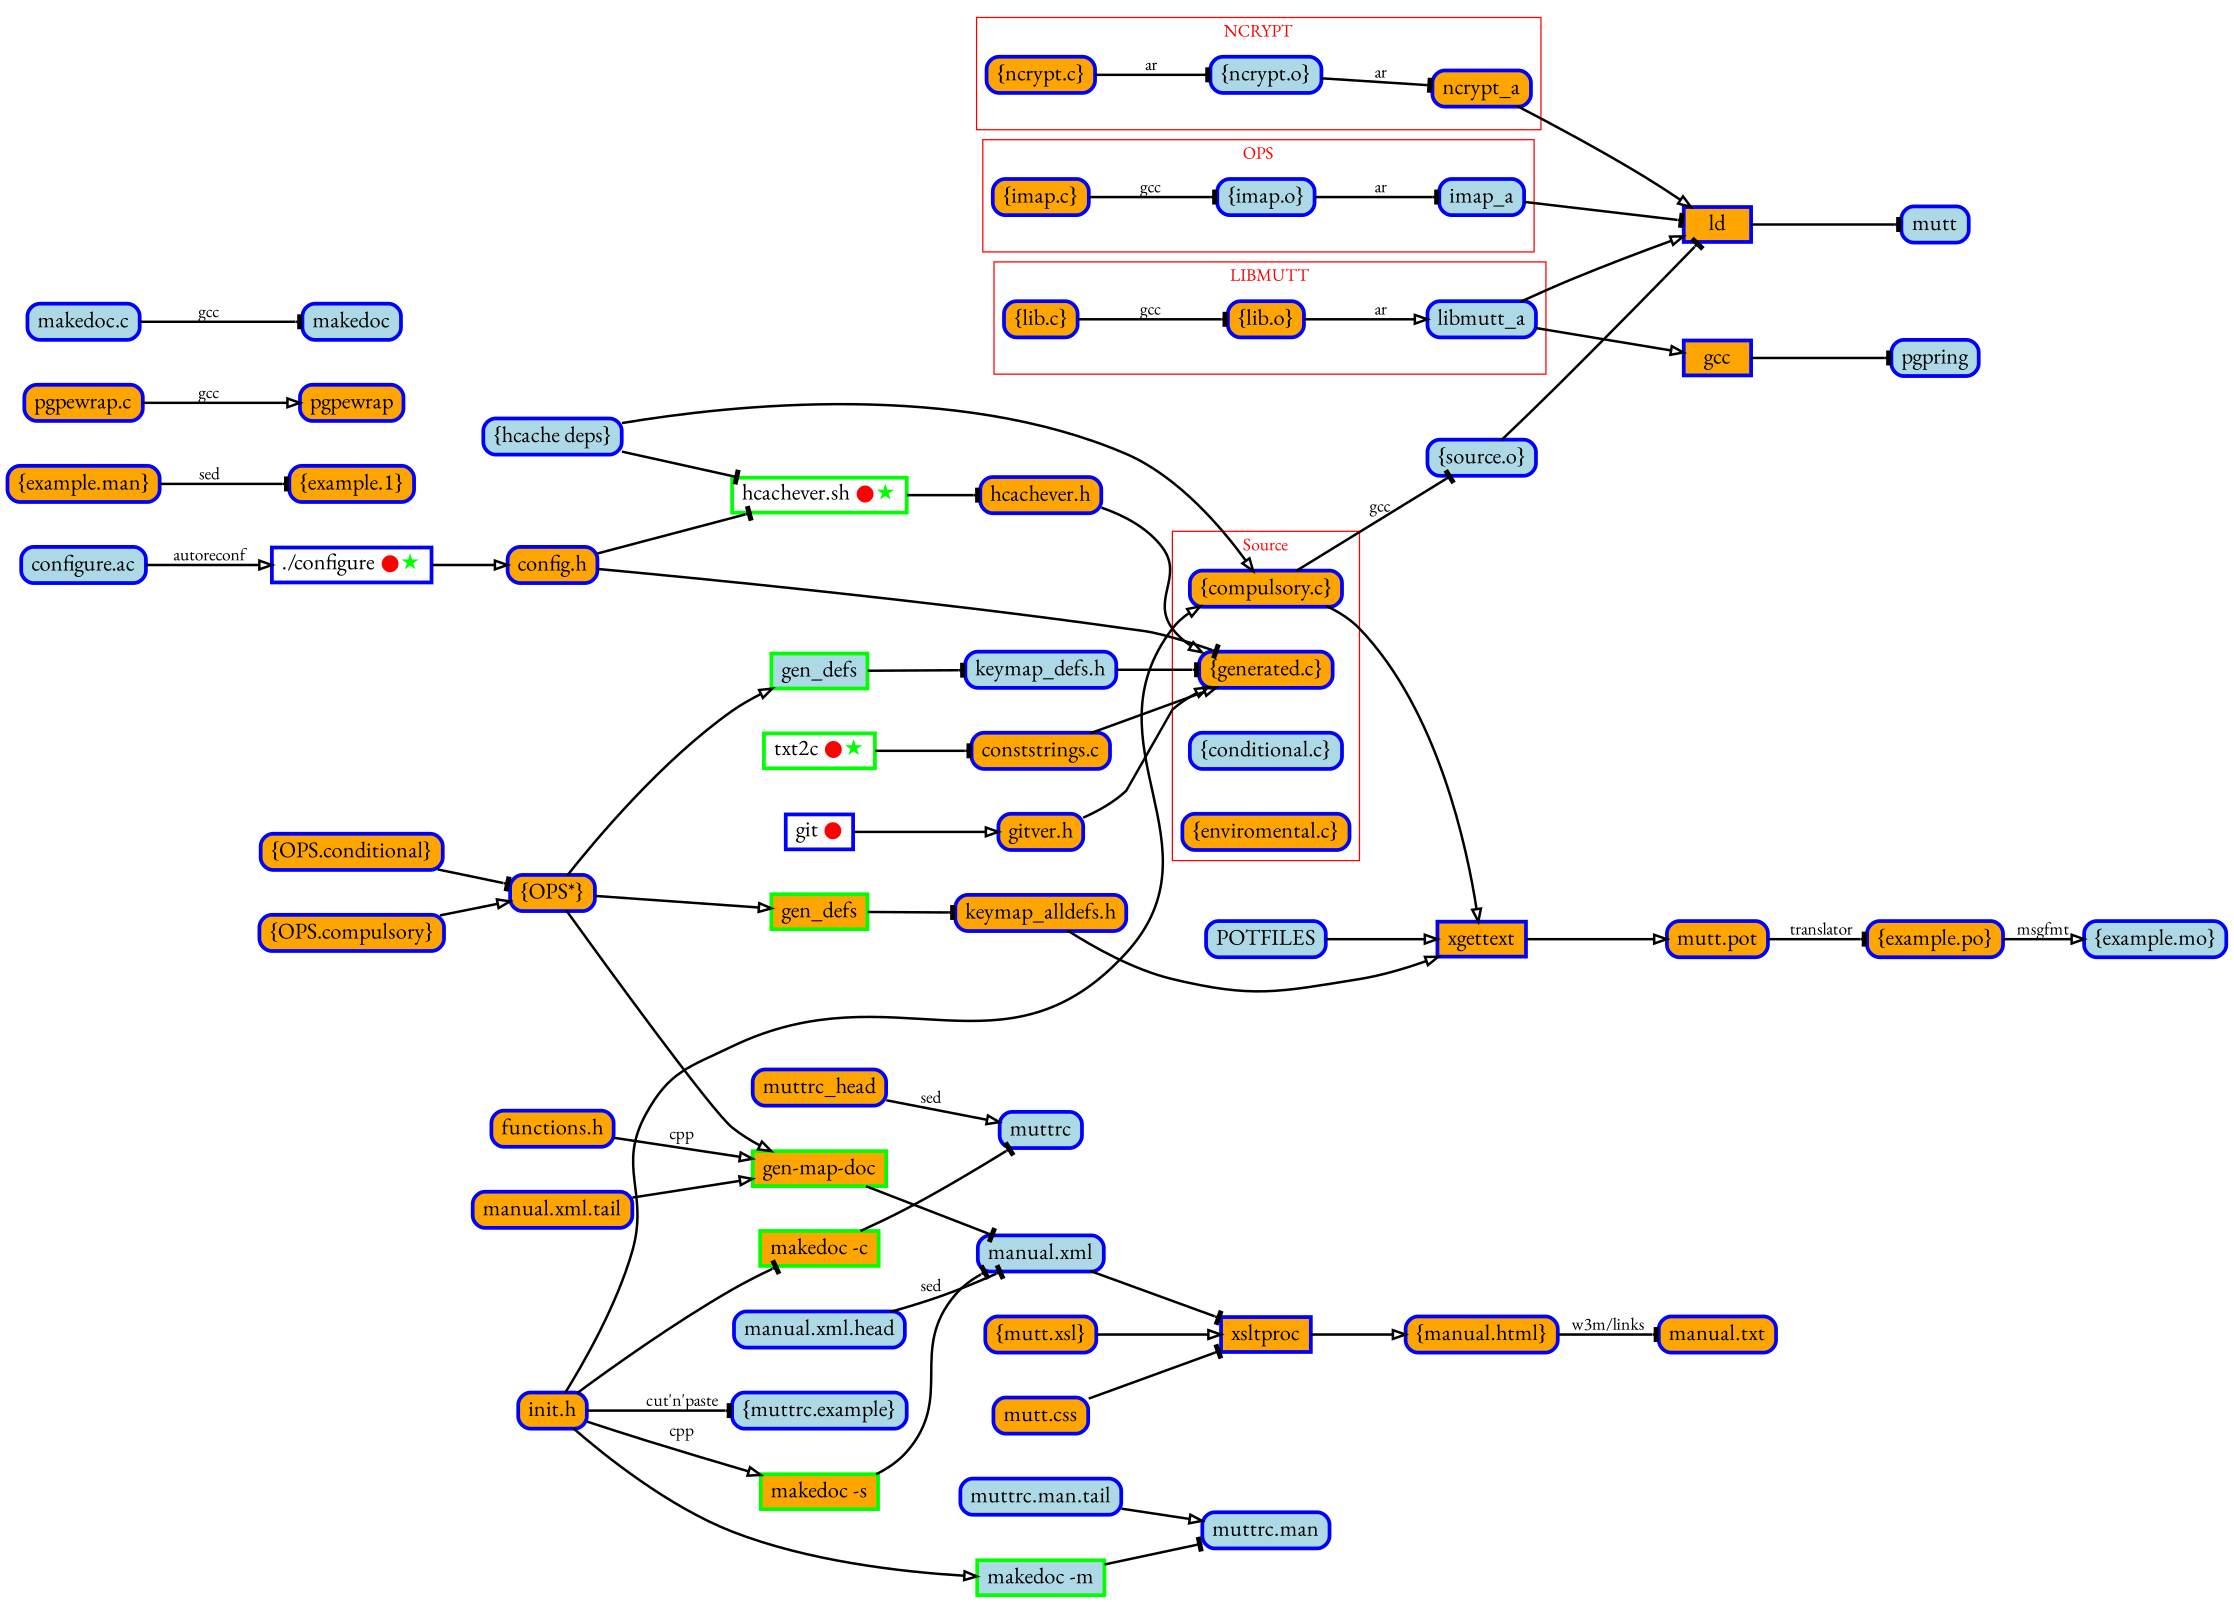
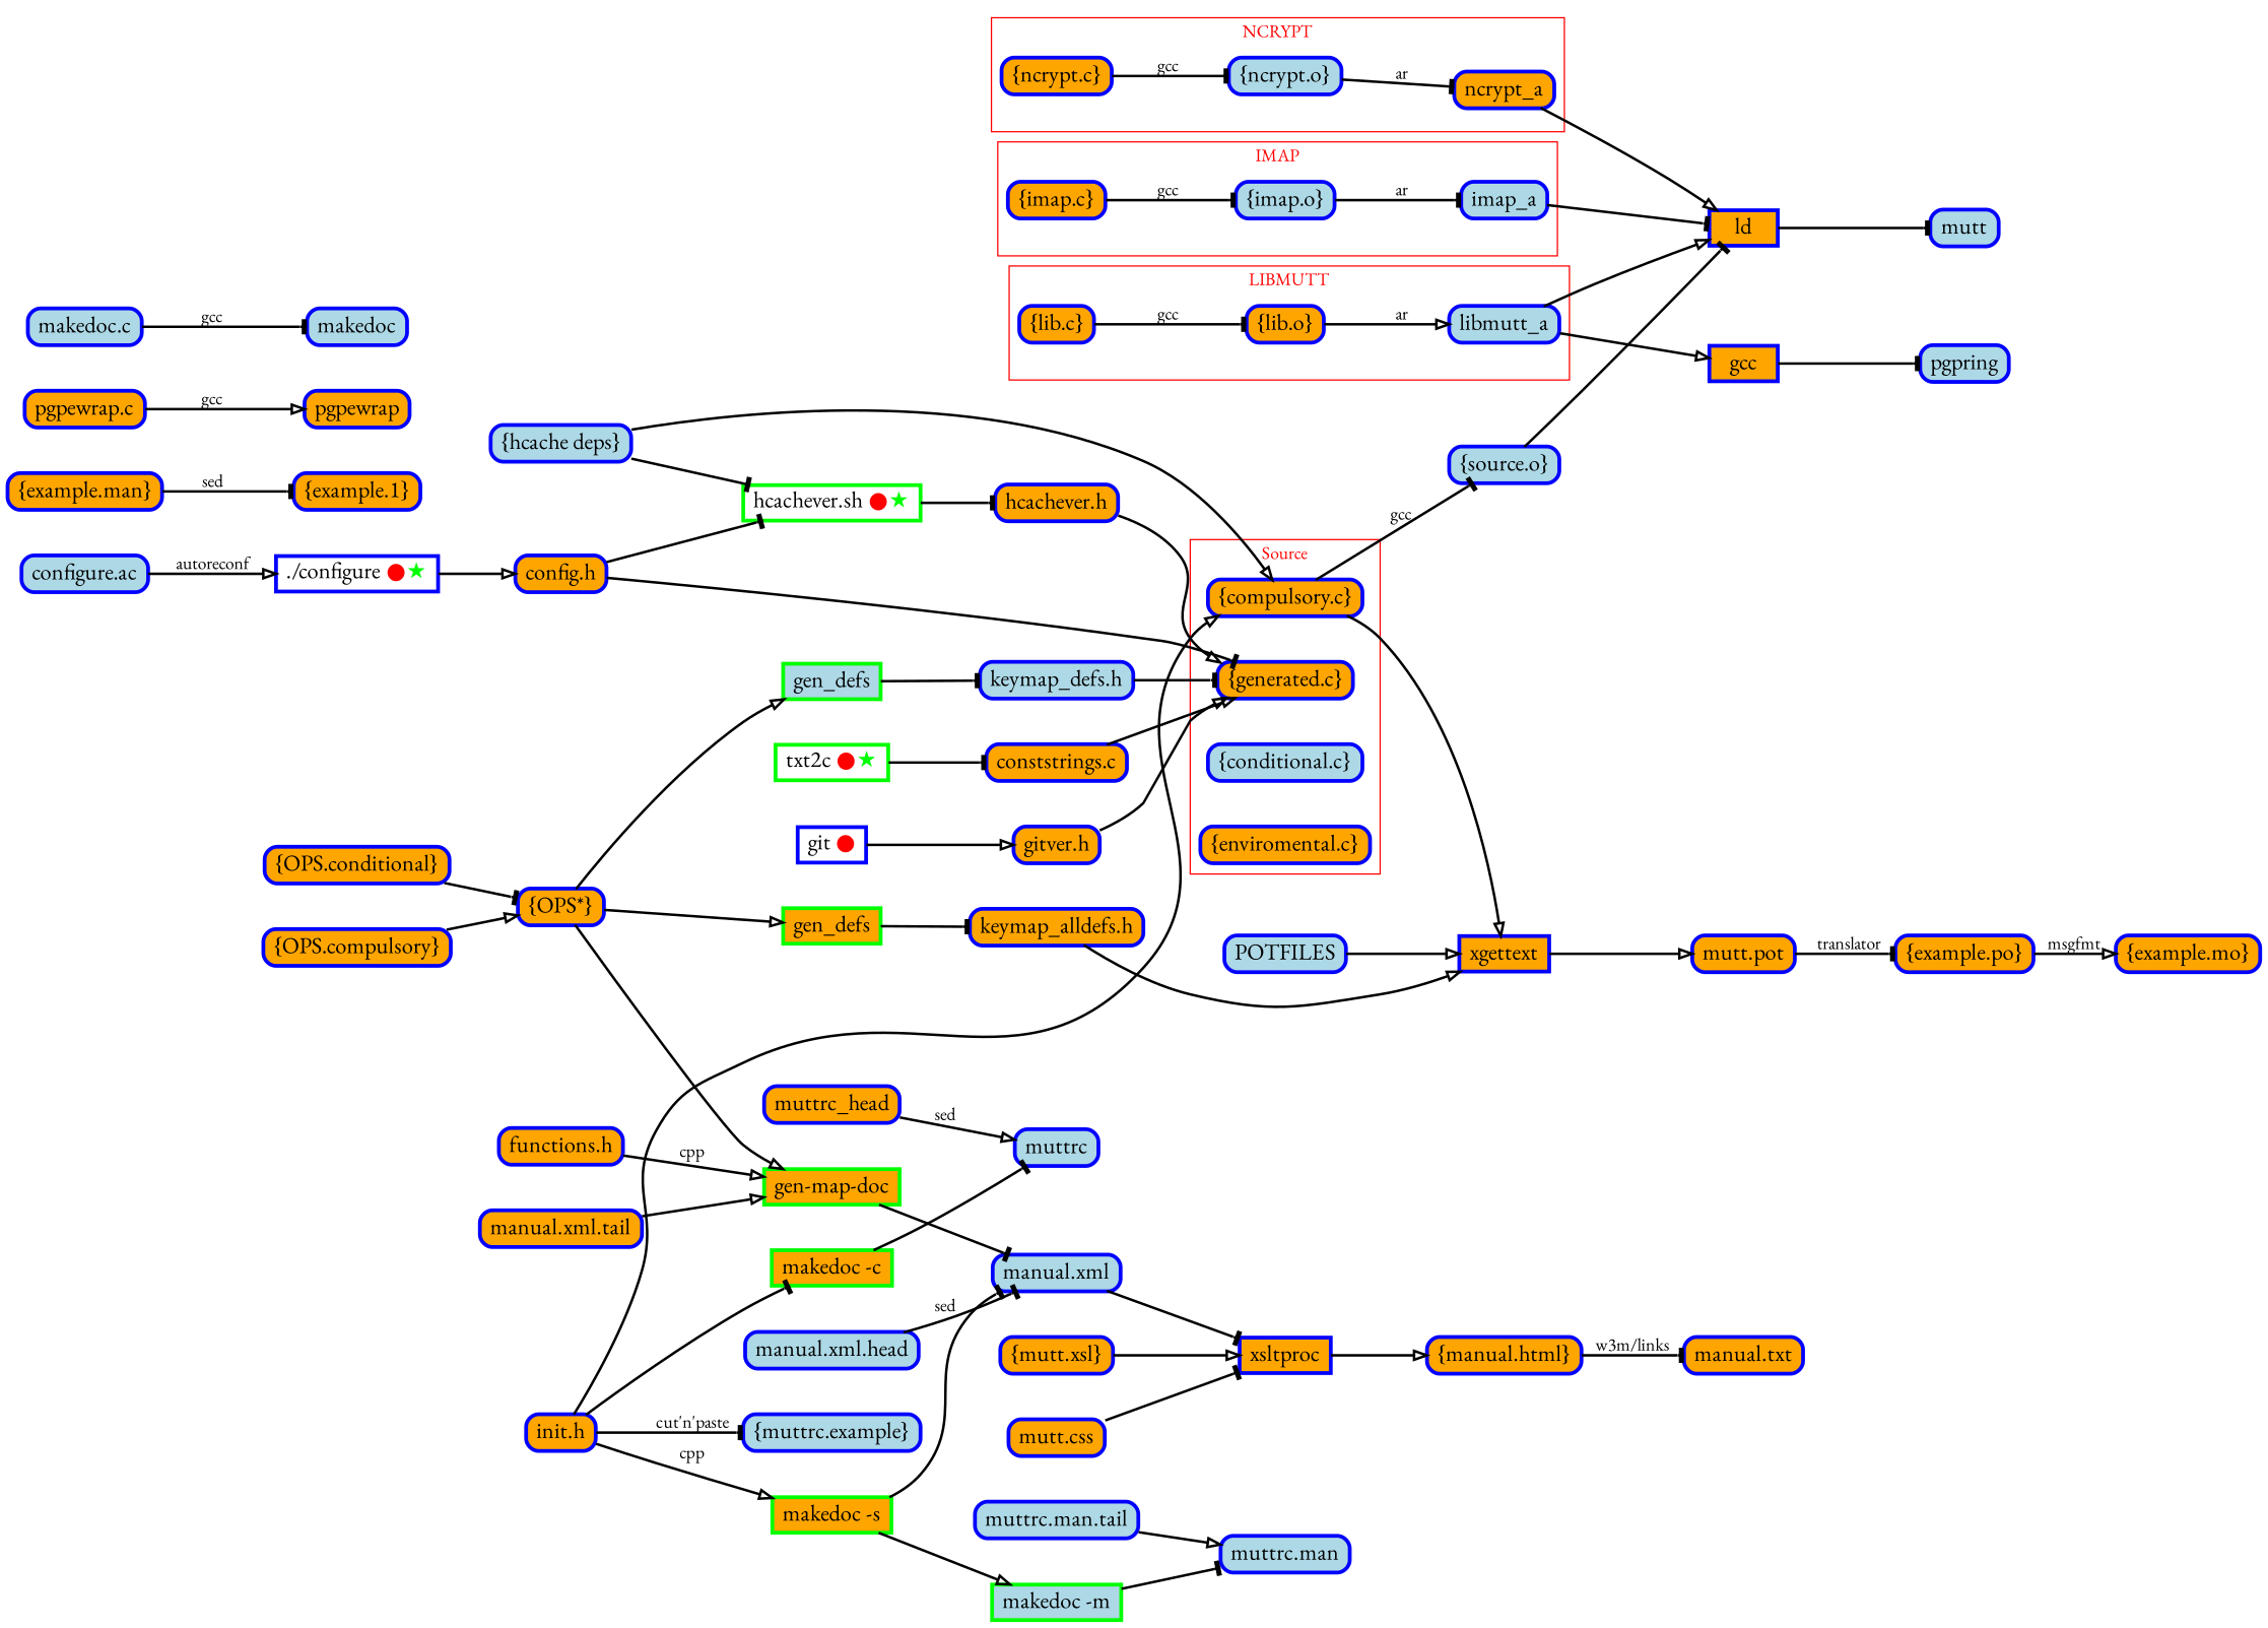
  digraph {
    fontname="EB Garamond"
    nodesep=0.5
    rankdir=LR
    ranksep=0.3
    node [color=blue fillcolor=orange fontcolor=black fontname="EB Garamond" fontsize=18 penwidth=3.0 shape=Mrecord style="solid,filled"]
    edge [arrowhead=tee arrowsize=1.0 color="#000000" fontname="EB Garamond" penwidth=2.0 style=bold]
    n1 [height=0.2 label="\{lib.c\}"]
    n2 [height=0.2 label="\{lib.o\}"]
    libmutt_a [fillcolor=lightblue height=0.2]
    n4 [height=0.2 label="\{imap.c\}"]
    n5 [fillcolor=lightblue height=0.2 label="\{imap.o\}"]
    imap_a [fillcolor=lightblue height=0.2]
    n7 [height=0.2 label="\{ncrypt.c\}"]
    n8 [fillcolor=lightblue height=0.2 label="\{ncrypt.o\}"]
    ncrypt_a [height=0.2]
    n10 [height=0.2 label="\{compulsory.c\}"]
    n11 [height=0.2 label="\{generated.c\}"]
    n12 [fillcolor=lightblue height=0.2 label="\{conditional.c\}"]
    n13 [height=0.2 label="\{enviromental.c\}"]
    n14 [height=0.2 label=ld shape=box]
    n15 [height=0.2 label=gcc shape=box]
    n16 [height=0.2 label=xgettext shape=box]
    n17 [fillcolor=lightblue height=0.2 label="\{source.o\}"]
    n18 [height=0.2 label="\{OPS.compulsory\}"]
    n19 [height=0.2 label="\{OPS*\}"]
    n20 [color=green height=0.2 label="gen-map-doc" shape=box]
    n21 [color=green height=0.2 label=gen_defs shape=box]
    n22 [color=green fillcolor=lightblue height=0.2 label=gen_defs shape=box]
    n23 [height=0.2 label="\{OPS.conditional\}"]
    n24 [fillcolor=lightblue height=0.2 label="configure.ac"]
    n25 [height=0.2 label=<./configure <font color="red">●</font><font color="green">★</font>> shape=box style=solid fillcolor=""]
    n26 [height=0.2 label="config.h"]
    n27 [color=green height=0.2 label=<hcachever.sh <font color="red">●</font><font color="green">★</font>> shape=box style=solid fillcolor=""]
    n28 [height=0.2 label="hcachever.h"]
    n29 [height=0.2 label="conststrings.c"]
    n30 [height=0.2 label="functions.h"]
    n31 [fillcolor=lightblue height=0.2 label="manual.xml"]
    n32 [height=0.2 label="gitver.h"]
    n33 [height=0.2 label="init.h"]
    n34 [fillcolor=lightblue height=0.2 label="\{muttrc.example\}"]
    n35 [color=green height=0.2 label="makedoc -c" shape=box]
    n36 [color=green fillcolor=lightblue height=0.2 label="makedoc -m" shape=box]
    n37 [color=green height=0.2 label="makedoc -s" shape=box]
    n38 [fillcolor=lightblue height=0.2 label=muttrc]
    n39 [fillcolor=lightblue height=0.2 label="muttrc.man"]
    n40 [height=0.2 label="keymap_alldefs.h"]
    n41 [height=0.2 label="mutt.pot"]
    n42 [fillcolor=lightblue height=0.2 label="keymap_defs.h"]
    n43 [height=0.2 label="\{example.1\}"]
    n44 [height=0.2 label="\{example.man\}"]
-   n45 [fillcolor=lightblue height=0.2 label="\{example.mo\}"]
+   n45 [height=0.2 label="\{example.mo\}"]
    mutt [fillcolor=lightblue height=0.2]
    n47 [height=0.2 label="\{example.po\}"]
    n48 [height=0.2 label="\{mutt.xsl\}"]
    n49 [height=0.2 label=xsltproc shape=box]
    n50 [height=0.2 label="\{manual.html\}"]
    n51 [height=0.2 label="pgpewrap.c"]
    pgpewrap [height=0.2]
    n53 [fillcolor=lightblue height=0.2 label="makedoc.c"]
    makedoc [fillcolor=lightblue height=0.2]
    n55 [height=0.2 label="manual.txt"]
    n56 [fillcolor=lightblue height=0.2 label="manual.xml.head"]
    n57 [height=0.2 label="manual.xml.tail"]
    n58 [fillcolor=lightblue height=0.2 label="muttrc.man.tail"]
    n59 [height=0.2 label="mutt.css"]
    n60 [fillcolor=lightblue height=0.2 label="\{hcache deps\}"]
    pgpring [fillcolor=lightblue height=0.2]
    n62 [height=0.2 label=<git <font color="red">●</font>> shape=box style=solid fillcolor=""]
    n63 [color=green height=0.2 label=<txt2c <font color="red">●</font><font color="green">★</font>> shape=box style=solid fillcolor=""]
    POTFILES [fillcolor=lightblue height=0.2]
    muttrc_head [height=0.2]
    subgraph cluster_1 {
      color="#ff0000"
      fontcolor=red
      label=LIBMUTT
      n1
      n2
      libmutt_a
    }
    subgraph cluster_2 {
      color="#ff0000"
      fontcolor=red
-     label=OPS
+     label=IMAP
      n4
      n5
      imap_a
    }
    subgraph cluster_3 {
      color="#ff0000"
      fontcolor=red
      label=NCRYPT
      n7
      n8
      ncrypt_a
    }
    subgraph cluster_4 {
      color="#ff0000"
      fontcolor=red
      label=Source
      n10
      n11
      n12
      n13
    }
    n1 -> n2 [label=gcc]
    n2 -> libmutt_a [arrowhead=onormal label=ar]
    libmutt_a -> n14 [arrowhead=onormal style=solid]
    libmutt_a -> n15 [arrowhead=onormal]
    n4 -> n5 [label=gcc style=solid]
    n5 -> imap_a [label=ar style=solid]
    imap_a -> n14
-   n7 -> n8 [label=ar style=solid]
+   n7 -> n8 [label=gcc style=solid]
    n8 -> ncrypt_a [label=ar]
    ncrypt_a -> n14 [arrowhead=onormal]
    n10 -> n16 [arrowhead=onormal style=solid]
    n10 -> n17 [label=gcc style=solid]
    n14 -> mutt
    n15 -> pgpring
    n16 -> n41 [arrowhead=onormal style=solid]
    n17 -> n14 [style=solid]
    n18 -> n19 [arrowhead=onormal]
    n19 -> n20 [arrowhead=onormal]
    n19 -> n21 [arrowhead=onormal style=solid]
    n19 -> n22 [arrowhead=onormal]
    n20 -> n31 [style=solid]
    n21 -> n40 [style=solid]
    n22 -> n42 [style=solid]
    n23 -> n19
    n24 -> n25 [arrowhead=onormal label=autoreconf style=solid]
    n25 -> n26 [arrowhead=onormal]
    n26 -> n11 [style=solid]
    n26 -> n27
    n27 -> n28 [style=solid]
    n28 -> n11 [arrowhead=onormal]
    n29 -> n11 [arrowhead=onormal]
    n30 -> n20 [arrowhead=onormal label=cpp style=solid]
    n31 -> n49
    n32 -> n11 [arrowhead=onormal]
    n33 -> n10 [arrowhead=onormal]
    n33 -> n34 [label="cut'n'paste" style=solid]
    n33 -> n35
-   n33 -> n36 [arrowhead=onormal]
+   n37 -> n36 [arrowhead=onormal]
    n33 -> n37 [arrowhead=onormal label=cpp]
    n35 -> n38
    n36 -> n39
    n37 -> n31 [style=solid]
    n40 -> n16 [arrowhead=onormal]
    n41 -> n47 [label=translator style=solid]
    n42 -> n11
    n44 -> n43 [label=sed style=solid]
    n47 -> n45 [arrowhead=onormal label=msgfmt]
    n48 -> n49 [arrowhead=onormal style=solid]
    n49 -> n50 [arrowhead=onormal style=solid]
    n50 -> n55 [label="w3m/links" style=solid]
    n51 -> pgpewrap [arrowhead=onormal label=gcc style=solid]
    n53 -> makedoc [label=gcc]
    n56 -> n31 [label=sed style=solid]
    n57 -> n20 [arrowhead=onormal style=solid]
    n58 -> n39 [arrowhead=onormal style=solid]
    n59 -> n49 [style=solid]
    n60 -> n10 [arrowhead=onormal]
    n60 -> n27
    n62 -> n32 [arrowhead=onormal style=solid]
    n63 -> n29
    POTFILES -> n16 [arrowhead=onormal]
    muttrc_head -> n38 [arrowhead=onormal label=sed]
  }
